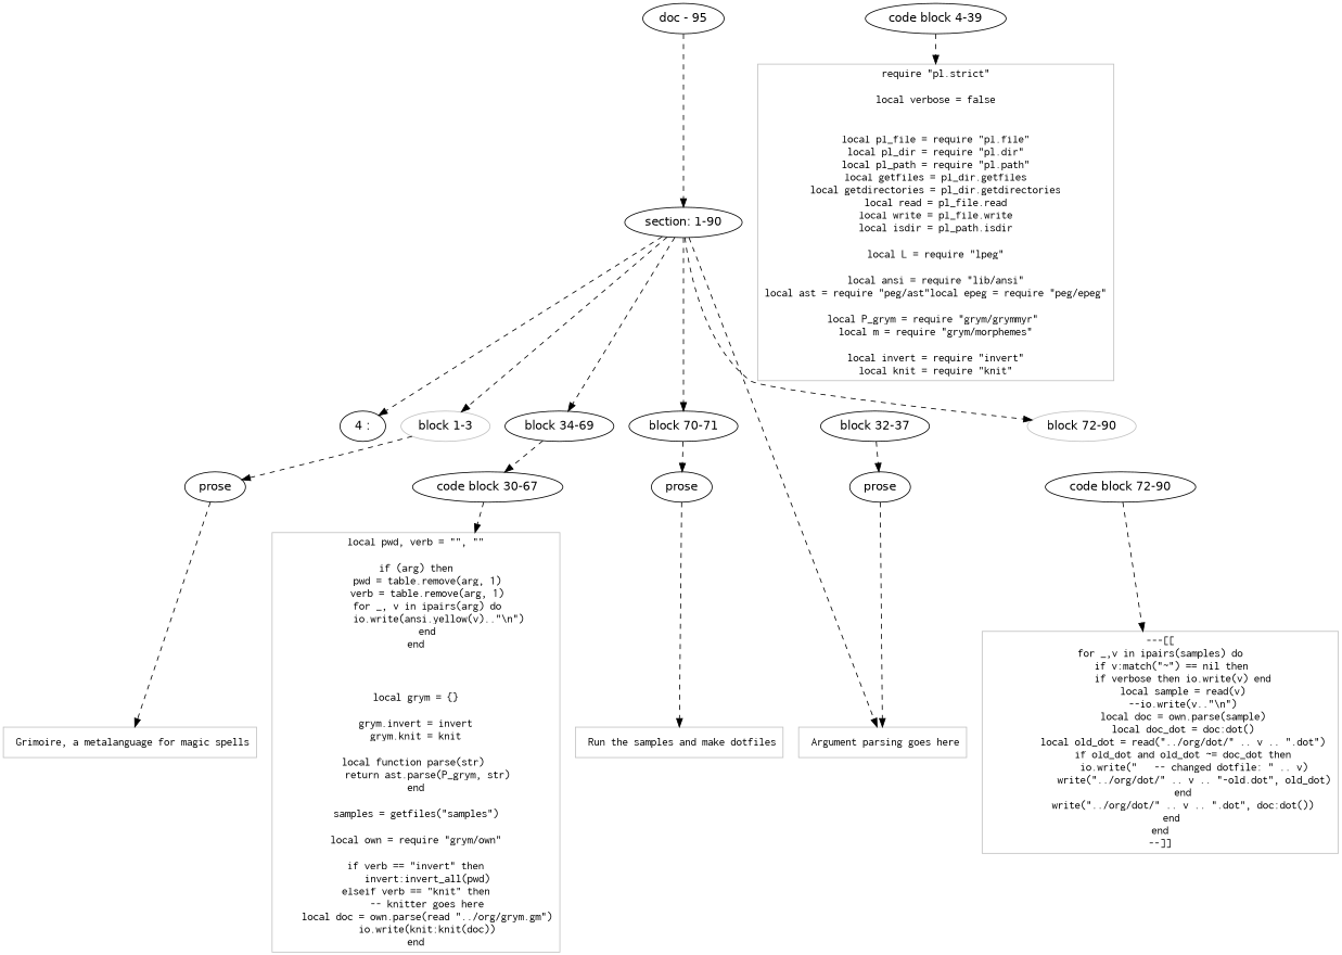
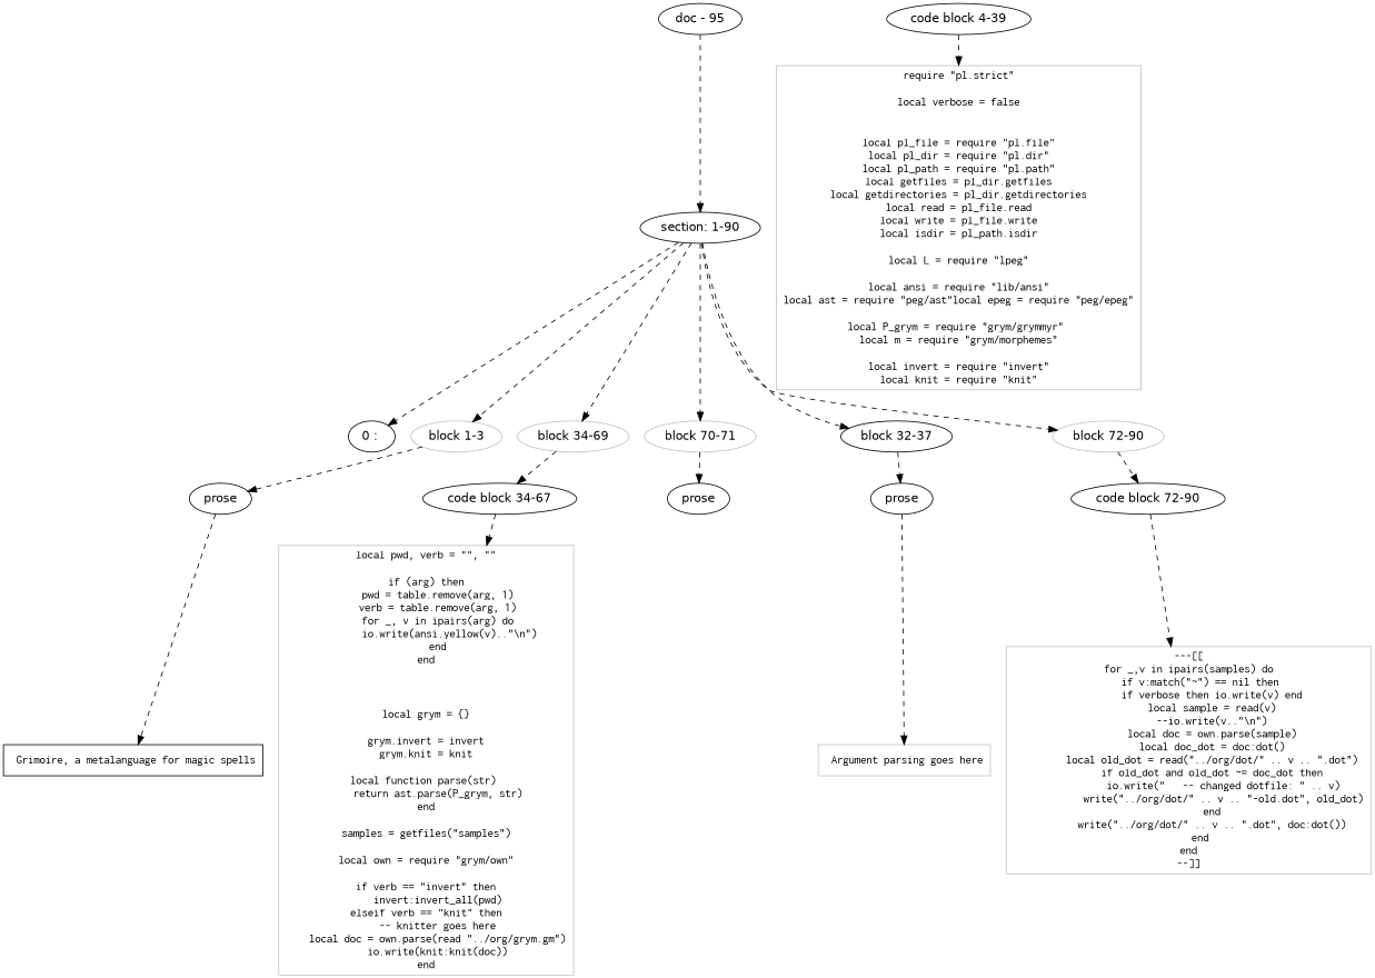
  digraph {
    node [fontname=Helvetica]
    edge [style=dashed]
    n1 [label="section: 1-90"]
-   n2 [label="4 :"]
+   n2 [label="0 : "]
    n3 [color=Gray label="block 1-3"]
    n4 [label="block 32-37"]
-   n5 [label="block 34-69"]
-   n6 [label="block 70-71"]
+   n5 [label="block 34-69" color=Gray]
+   n6 [label="block 70-71" color=Gray]
    n7 [color=Gray label="block 72-90"]
    n8 [label=prose]
    n9 [label="code block 4-39"]
    n10 [label=prose]
-   n11 [label="code block 30-67"]
+   n11 [label="code block 34-67"]
    n12 [label=prose]
    n13 [label="code block 72-90"]
-   n14 [color=Gray fontname=Inconsolata label=" Grimoire, a metalanguage for magic spells\n" shape=rectangle]
+   n14 [color=black fontname=Inconsolata label=" Grimoire, a metalanguage for magic spells\n" shape=rectangle]
    n15 [color=Gray fontname=Inconsolata label="require \"pl.strict\"\n\nlocal verbose = false\n\n\nlocal pl_file = require \"pl.file\"\nlocal pl_dir = require \"pl.dir\"\nlocal pl_path = require \"pl.path\"\nlocal getfiles = pl_dir.getfiles\nlocal getdirectories = pl_dir.getdirectories\nlocal read = pl_file.read\nlocal write = pl_file.write\nlocal isdir = pl_path.isdir\n\nlocal L = require \"lpeg\"\n\nlocal ansi = require \"lib/ansi\"\nlocal ast = require \"peg/ast\"local epeg = require \"peg/epeg\"\n\nlocal P_grym = require \"grym/grymmyr\" \nlocal m = require \"grym/morphemes\"\n\nlocal invert = require \"invert\"\nlocal knit = require \"knit\"" shape=rectangle]
    n16 [color=Gray fontname=Inconsolata label=" Argument parsing goes here\n" shape=rectangle]
    n17 [color=Gray fontname=Inconsolata label="local pwd, verb = \"\", \"\"\n\nif (arg) then\n    pwd = table.remove(arg, 1)\n    verb = table.remove(arg, 1)\n    for _, v in ipairs(arg) do\n        io.write(ansi.yellow(v)..\"\\n\")\n    end\nend\n\n\n\nlocal grym = {}\n\ngrym.invert = invert\ngrym.knit = knit\n\nlocal function parse(str) \n    return ast.parse(P_grym, str)\nend\n\nsamples = getfiles(\"samples\")\n\nlocal own = require \"grym/own\"\n\nif verb == \"invert\" then\n    invert:invert_all(pwd)\nelseif verb == \"knit\" then\n    -- knitter goes here\n    local doc = own.parse(read \"../org/grym.gm\")\n    io.write(knit:knit(doc))\nend" shape=rectangle]
-   n18 [color=Gray fontname=Inconsolata label=" Run the samples and make dotfiles\n" shape=rectangle]
    n19 [color=Gray fontname=Inconsolata label="---[[\nfor _,v in ipairs(samples) do\n    if v:match(\"~\") == nil then\n        if verbose then io.write(v) end\n        local sample = read(v)\n        --io.write(v..\"\\n\")\n        local doc = own.parse(sample)\n        local doc_dot = doc:dot()\n        local old_dot = read(\"../org/dot/\" .. v .. \".dot\")\n        if old_dot and old_dot ~= doc_dot then\n            io.write(\"   -- changed dotfile: \" .. v)\n            write(\"../org/dot/\" .. v .. \"-old.dot\", old_dot)\n        end\n        write(\"../org/dot/\" .. v .. \".dot\", doc:dot())\n    end\nend\n--]]" shape=rectangle]
    n20 [label="doc - 95"]
    subgraph sub_1 {
      rank=same
      n1
    }
    subgraph sub_2 {
      rank=same
      n2
      n3
      n4
      n5
      n6
      n7
    }
    subgraph sub_3 {
      rank=same
      n8
    }
    subgraph sub_4 {
      rank=same
      n9
    }
    subgraph sub_5 {
      rank=same
      n10
    }
    subgraph sub_6 {
      rank=same
      n11
    }
    subgraph sub_7 {
      rank=same
      n12
    }
    subgraph sub_8 {
      rank=same
      n13
    }
    n1 -> n2
    n1 -> n3
-   n1 -> n16
+   n1 -> n4
    n1 -> n5
    n1 -> n6
    n1 -> n7
    n3 -> n8
    n4 -> n10
    n5 -> n11
    n6 -> n12
+   n7 -> n13
    n8 -> n14
    n9 -> n15
    n10 -> n16
    n11 -> n17
-   n12 -> n18
    n13 -> n19
    n20 -> n1
  }
